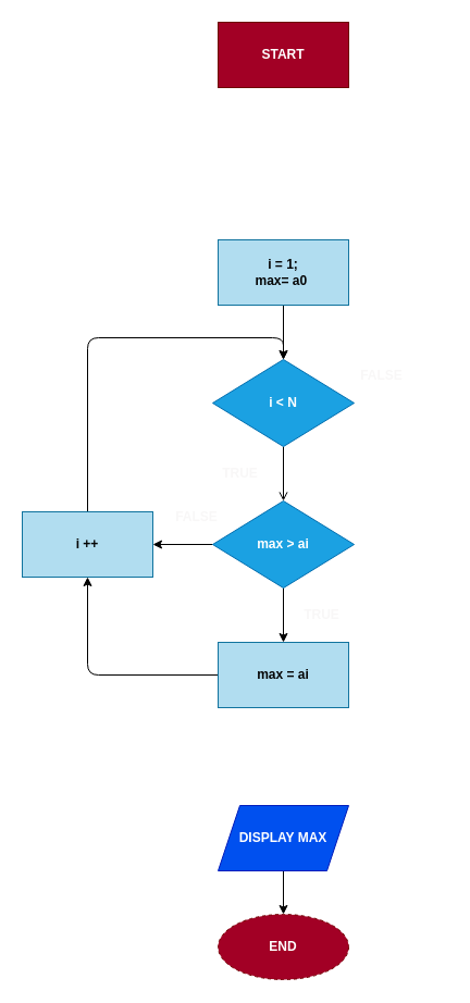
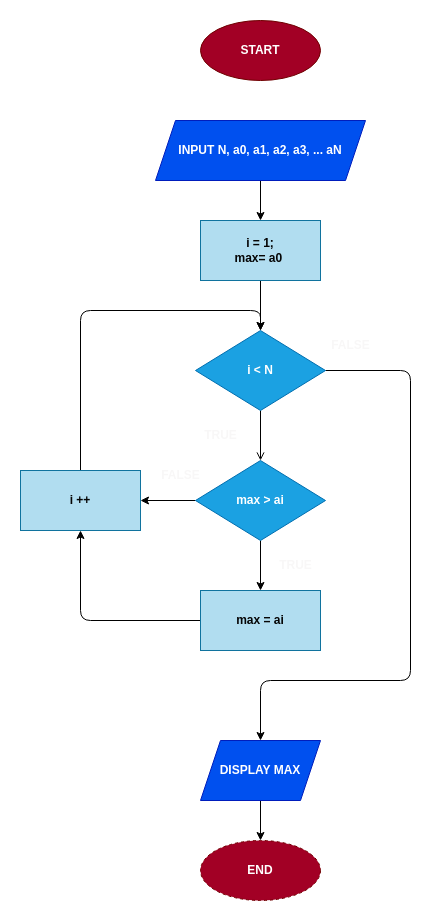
  <mxCell id="0" />
  <mxCell id="1" parent="0" />
- <mxCell id="2" value="START" style="whiteSpace=wrap;html=1;fillColor=#a20025;fontColor=#ffffff;strokeColor=#6F0000;fontStyle=1;rounded=0;" vertex="1" parent="1"><mxGeometry x="200" y="20" width="120" height="60" as="geometry" /></mxCell>
+ <mxCell id="2" value="START" style="ellipse;whiteSpace=wrap;html=1;fillColor=#a20025;fontColor=#ffffff;strokeColor=#6F0000;fontStyle=1" vertex="1" parent="1"><mxGeometry x="200" y="20" width="120" height="60" as="geometry" /></mxCell>
  <mxCell id="3" value="END" style="ellipse;whiteSpace=wrap;html=1;fillColor=#a20025;fontColor=#ffffff;strokeColor=#6F0000;fontStyle=1;dashed=1;" vertex="1" parent="1"><mxGeometry x="200" y="840" width="120" height="60" as="geometry" /></mxCell>
+ <mxCell id="4" value="" style="edgeStyle=none;html=1;fontColor=#050505;" edge="1" parent="1" source="5" target="7"><mxGeometry relative="1" as="geometry" /></mxCell>
+ <mxCell id="5" value="INPUT N, a0, a1, a2, a3, ... aN" style="shape=parallelogram;perimeter=parallelogramPerimeter;whiteSpace=wrap;html=1;fixedSize=1;fillColor=#0050ef;fontColor=#ffffff;strokeColor=#001DBC;fontStyle=1" vertex="1" parent="1"><mxGeometry x="155" y="120" width="210" height="60" as="geometry" /></mxCell>
  <mxCell id="6" value="" style="edgeStyle=none;html=1;fontColor=#050505;" edge="1" parent="1" source="7" target="10"><mxGeometry relative="1" as="geometry" /></mxCell>
  <mxCell id="7" value="i = 1;&lt;br&gt;max= a0&amp;nbsp;" style="rounded=0;whiteSpace=wrap;html=1;fillColor=#b1ddf0;strokeColor=#10739e;fontStyle=1;fontColor=#050505;" vertex="1" parent="1"><mxGeometry x="200" y="220" width="120" height="60" as="geometry" /></mxCell>
  <mxCell id="8" value="" style="edgeStyle=none;html=1;fontColor=#f8f7f7;endArrow=open;" edge="1" parent="1" source="10" target="14"><mxGeometry relative="1" as="geometry" /></mxCell>
+ <mxCell id="9" style="edgeStyle=none;html=1;exitX=1;exitY=0.5;exitDx=0;exitDy=0;entryX=0.5;entryY=0;entryDx=0;entryDy=0;" edge="1" parent="1" source="10" target="20"><mxGeometry relative="1" as="geometry"><Array as="points"><mxPoint x="410" y="370" /><mxPoint x="410" y="680" /><mxPoint x="260" y="680" /></Array></mxGeometry></mxCell>
  <mxCell id="10" value="i &amp;lt; N" style="rhombus;whiteSpace=wrap;html=1;fillColor=#1ba1e2;strokeColor=#006EAF;fontColor=#ffffff;fontStyle=1" vertex="1" parent="1"><mxGeometry x="195" y="330" width="130" height="80" as="geometry" /></mxCell>
  <mxCell id="11" value="TRUE" style="text;html=1;align=center;verticalAlign=middle;resizable=0;points=[];autosize=1;strokeColor=none;fillColor=none;fontColor=#f8f7f7;fontStyle=1" vertex="1" parent="1"><mxGeometry x="190" y="420" width="60" height="30" as="geometry" /></mxCell>
  <mxCell id="12" value="" style="edgeStyle=none;html=1;fontColor=#f8f7f7;" edge="1" parent="1" source="14" target="16"><mxGeometry relative="1" as="geometry" /></mxCell>
  <mxCell id="13" value="" style="edgeStyle=none;html=1;fontColor=#f8f7f7;" edge="1" parent="1" source="14" target="18"><mxGeometry relative="1" as="geometry" /></mxCell>
  <mxCell id="14" value="max &amp;gt; ai" style="rhombus;whiteSpace=wrap;html=1;fillColor=#1ba1e2;strokeColor=#006EAF;fontColor=#ffffff;fontStyle=1" vertex="1" parent="1"><mxGeometry x="195" y="460" width="130" height="80" as="geometry" /></mxCell>
  <mxCell id="15" style="edgeStyle=none;html=1;exitX=0;exitY=0.5;exitDx=0;exitDy=0;entryX=0.5;entryY=1;entryDx=0;entryDy=0;" edge="1" parent="1" source="16" target="18"><mxGeometry relative="1" as="geometry"><Array as="points"><mxPoint x="80" y="620" /></Array></mxGeometry></mxCell>
  <mxCell id="16" value="max = ai" style="rounded=0;whiteSpace=wrap;html=1;fillColor=#b1ddf0;strokeColor=#10739e;fontStyle=1;fontColor=#050505;" vertex="1" parent="1"><mxGeometry x="200" y="590" width="120" height="60" as="geometry" /></mxCell>
  <mxCell id="17" style="edgeStyle=none;html=1;exitX=0.5;exitY=0;exitDx=0;exitDy=0;entryX=0.5;entryY=0;entryDx=0;entryDy=0;" edge="1" parent="1" source="18" target="10"><mxGeometry relative="1" as="geometry"><Array as="points"><mxPoint x="80" y="310" /><mxPoint x="260" y="310" /></Array></mxGeometry></mxCell>
  <mxCell id="18" value="i ++" style="rounded=0;whiteSpace=wrap;html=1;fillColor=#b1ddf0;strokeColor=#10739e;fontStyle=1;fontColor=#050505;" vertex="1" parent="1"><mxGeometry x="20" y="470" width="120" height="60" as="geometry" /></mxCell>
  <mxCell id="19" value="" style="edgeStyle=none;html=1;fontColor=#f8f7f7;" edge="1" parent="1" source="20" target="3"><mxGeometry relative="1" as="geometry" /></mxCell>
  <mxCell id="20" value="DISPLAY MAX" style="shape=parallelogram;perimeter=parallelogramPerimeter;whiteSpace=wrap;html=1;fixedSize=1;fillColor=#0050ef;fontColor=#ffffff;strokeColor=#001DBC;fontStyle=1" vertex="1" parent="1"><mxGeometry x="200" y="740" width="120" height="60" as="geometry" /></mxCell>
  <mxCell id="21" value="FALSE" style="text;html=1;align=center;verticalAlign=middle;resizable=0;points=[];autosize=1;strokeColor=none;fillColor=none;fontColor=#f8f7f7;fontStyle=1" vertex="1" parent="1"><mxGeometry x="320" y="330" width="60" height="30" as="geometry" /></mxCell>
  <mxCell id="22" value="FALSE" style="text;html=1;align=center;verticalAlign=middle;resizable=0;points=[];autosize=1;strokeColor=none;fillColor=none;fontColor=#f8f7f7;fontStyle=1" vertex="1" parent="1"><mxGeometry x="150" y="460" width="60" height="30" as="geometry" /></mxCell>
  <mxCell id="23" value="TRUE" style="text;html=1;align=center;verticalAlign=middle;resizable=0;points=[];autosize=1;strokeColor=none;fillColor=none;fontColor=#f8f7f7;fontStyle=1" vertex="1" parent="1"><mxGeometry x="265" y="550" width="60" height="30" as="geometry" /></mxCell>
